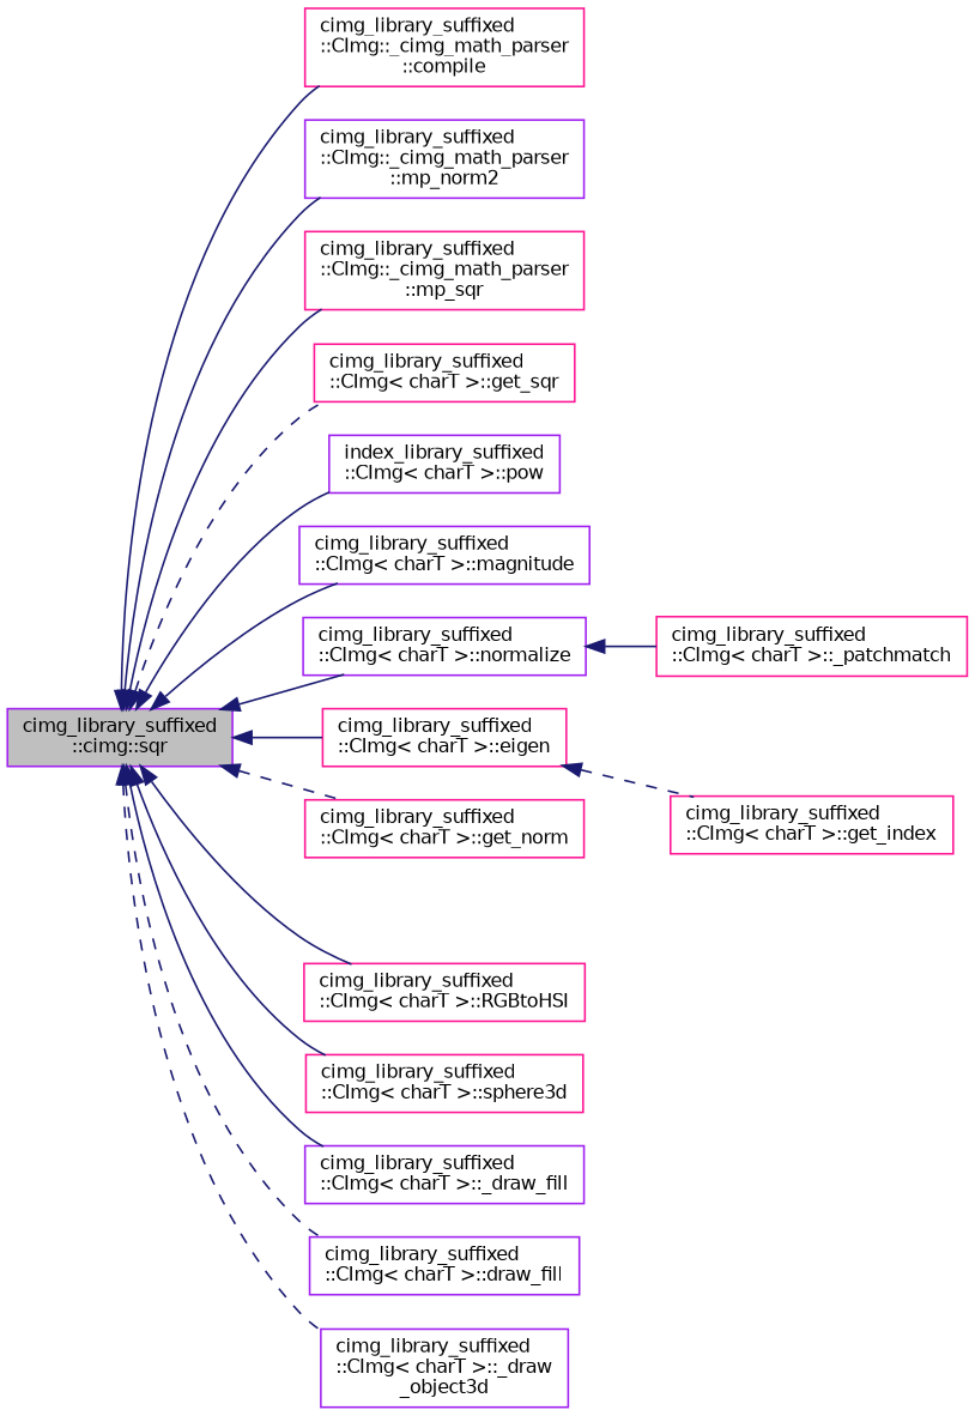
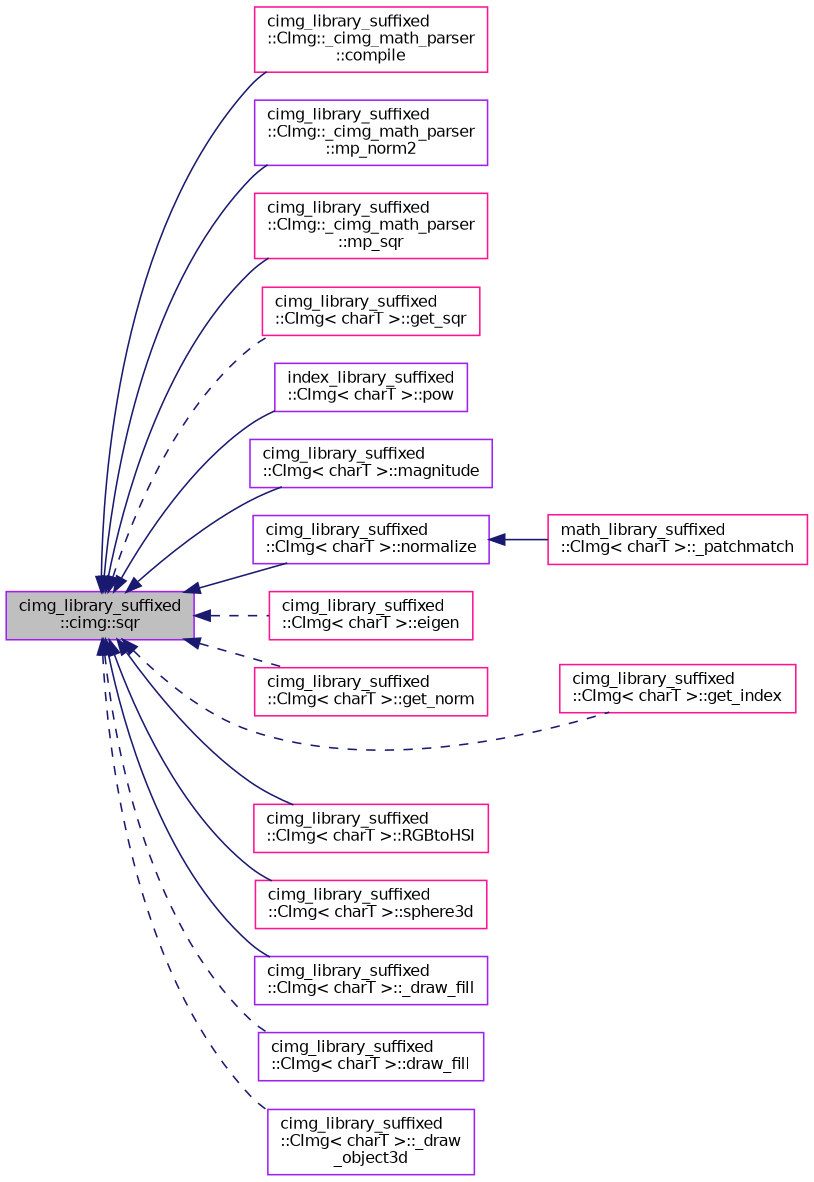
  digraph {
    rankdir=LR
    node [color=deeppink fillcolor=white fontname=Helvetica fontsize=10 shape=record style=filled]
    edge [color=midnightblue dir=back fontname=Helvetica fontsize=10 labelfontname=Helvetica labelfontsize=10 style=solid]
    n1 [color=purple fillcolor=grey75 fontcolor=black height=0.2 label="cimg_library_suffixed\l::cimg::sqr" width=0.4]
    n2 [height=0.2 label="cimg_library_suffixed\l::CImg::_cimg_math_parser\l::compile" width=0.4]
    n3 [color=purple height=0.2 label="cimg_library_suffixed\l::CImg::_cimg_math_parser\l::mp_norm2" width=0.4]
    n4 [height=0.2 label="cimg_library_suffixed\l::CImg::_cimg_math_parser\l::mp_sqr" width=0.4]
    n5 [height=0.2 label="cimg_library_suffixed\l::CImg\< charT \>::get_sqr" width=0.4]
    n6 [color=purple height=0.2 label="index_library_suffixed\l::CImg\< charT \>::pow" width=0.4]
    n7 [color=purple height=0.2 label="cimg_library_suffixed\l::CImg\< charT \>::magnitude" width=0.4]
    n8 [height=0.2 label="cimg_library_suffixed\l::CImg\< charT \>::eigen" width=0.4]
    n9 [color=purple height=0.2 label="cimg_library_suffixed\l::CImg\< charT \>::normalize" width=0.4]
    n10 [height=0.2 label="cimg_library_suffixed\l::CImg\< charT \>::get_norm" width=0.4]
    n11 [height=0.2 label="cimg_library_suffixed\l::CImg\< charT \>::get_index" width=0.4]
    n12 [height=0.2 label="cimg_library_suffixed\l::CImg\< charT \>::RGBtoHSI" width=0.4]
    n13 [height=0.2 label="cimg_library_suffixed\l::CImg\< charT \>::sphere3d" width=0.4]
    n14 [color=purple height=0.2 label="cimg_library_suffixed\l::CImg\< charT \>::_draw_fill" width=0.4]
    n15 [color=purple height=0.2 label="cimg_library_suffixed\l::CImg\< charT \>::draw_fill" width=0.4]
    n16 [color=purple height=0.2 label="cimg_library_suffixed\l::CImg\< charT \>::_draw\l_object3d" width=0.4]
-   n17 [height=0.2 label="cimg_library_suffixed\l::CImg\< charT \>::_patchmatch" width=0.4]
+   n17 [height=0.2 label="math_library_suffixed\l::CImg\< charT \>::_patchmatch" width=0.4]
    n1 -> n2
    n1 -> n3
    n1 -> n4
    n1 -> n5 [style=dashed]
    n1 -> n6
    n1 -> n7
-   n1 -> n8
+   n1 -> n8 [style=dashed]
    n1 -> n9
    n1 -> n10 [style=dashed]
-   n8 -> n11 [style=dashed]
+   n1 -> n11 [style=dashed]
    n1 -> n12
    n1 -> n13
    n1 -> n14
    n1 -> n15 [style=dashed]
    n1 -> n16 [style=dashed]
    n9 -> n17
  }
